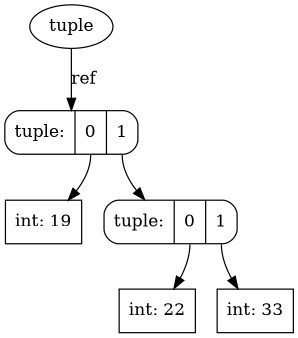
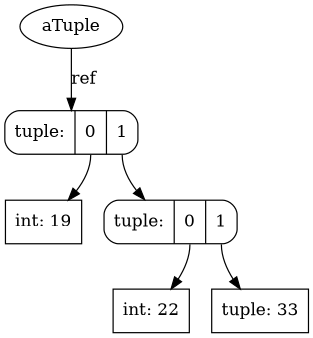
  digraph {
    node [shape=box]
    edge [tailport=0]
-   n1 [label=tuple shape=ellipse]
+   n1 [label=aTuple shape=ellipse]
    n2 [label="tuple: | <0> 0|<1> 1" shape=Mrecord]
    n3 [label="int: 19"]
    n4 [label="tuple: | <0> 0|<1> 1" shape=Mrecord]
    n5 [label="int: 22"]
-   n6 [label="int: 33"]
+   n6 [label="tuple: 33"]
    n1 -> n2 [label=ref]
    n2 -> n3
    n2 -> n4 [tailport=1]
    n4 -> n5
    n4 -> n6 [tailport=1]
  }
